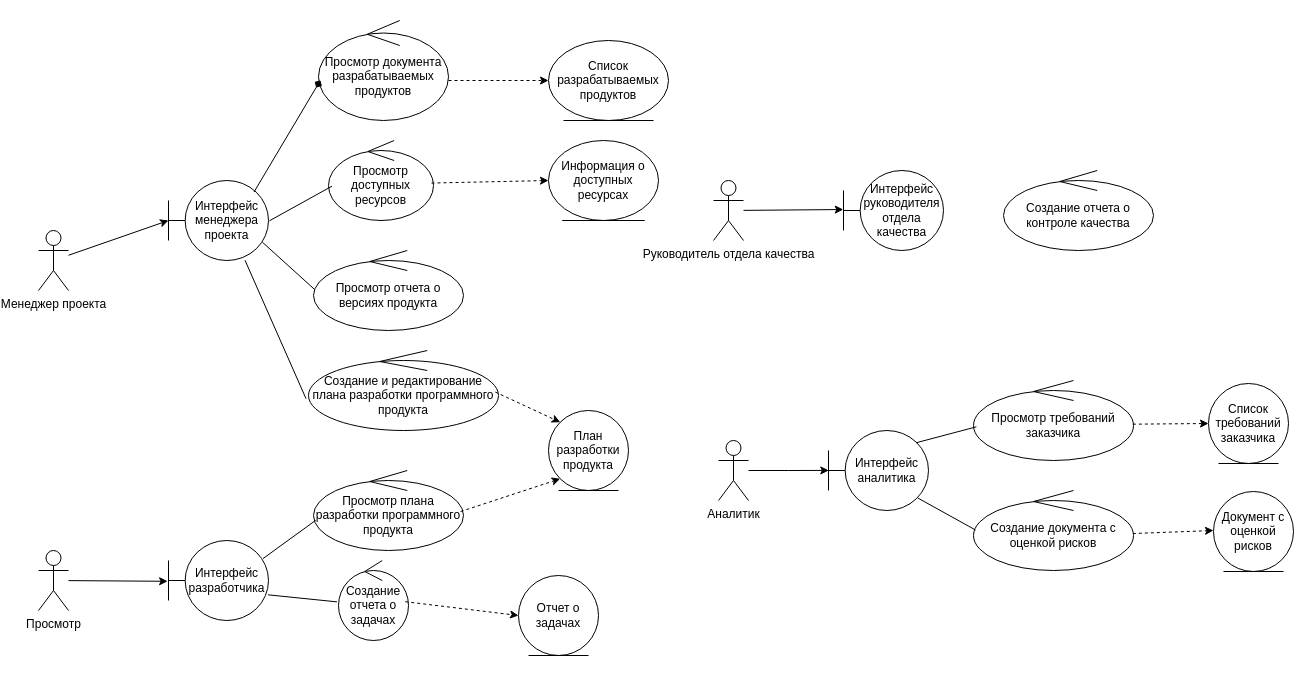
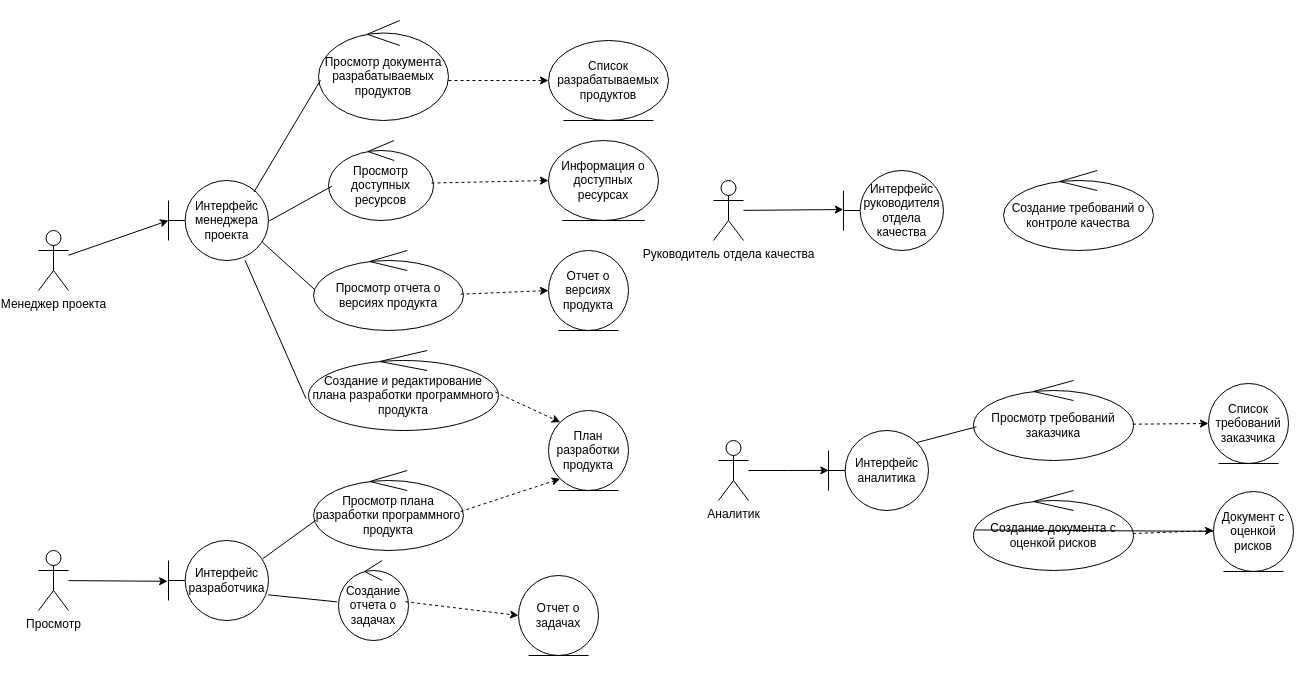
  <mxCell id="0" />
  <mxCell id="1" parent="0" />
  <mxCell id="2" value="Менеджер проекта" style="shape=umlActor;verticalLabelPosition=bottom;verticalAlign=top;html=1;outlineConnect=0;" vertex="1" parent="1"><mxGeometry x="20" y="230" width="30" height="60" as="geometry" /></mxCell>
  <mxCell id="3" value="Просмотр" style="shape=umlActor;verticalLabelPosition=bottom;verticalAlign=top;html=1;outlineConnect=0;" vertex="1" parent="1"><mxGeometry x="20" y="550" width="30" height="60" as="geometry" /></mxCell>
  <mxCell id="4" value="Руководитель отдела качества" style="shape=umlActor;verticalLabelPosition=bottom;verticalAlign=top;html=1;outlineConnect=0;" vertex="1" parent="1"><mxGeometry x="695" y="180" width="30" height="60" as="geometry" /></mxCell>
  <mxCell id="5" value="Интерфейс менеджера проекта" style="shape=umlBoundary;whiteSpace=wrap;html=1;" vertex="1" parent="1"><mxGeometry x="150" y="180" width="100" height="80" as="geometry" /></mxCell>
  <mxCell id="6" value="Интерфейс разработчика" style="shape=umlBoundary;whiteSpace=wrap;html=1;" vertex="1" parent="1"><mxGeometry x="150" y="540" width="100" height="80" as="geometry" /></mxCell>
  <mxCell id="7" value="Интерфейс руководителя отдела качества" style="shape=umlBoundary;whiteSpace=wrap;html=1;" vertex="1" parent="1"><mxGeometry x="825" y="170" width="100" height="80" as="geometry" /></mxCell>
  <mxCell id="8" value="Просмотр документа разрабатываемых продуктов" style="ellipse;shape=umlControl;whiteSpace=wrap;html=1;" vertex="1" parent="1"><mxGeometry x="300" y="20" width="130" height="100" as="geometry" /></mxCell>
- <mxCell id="9" value="" style="endArrow=diamond;html=1;rounded=0;exitX=0.855;exitY=0.144;exitDx=0;exitDy=0;exitPerimeter=0;entryX=0.015;entryY=0.598;entryDx=0;entryDy=0;entryPerimeter=0;" edge="1" parent="1" source="5" target="8"><mxGeometry width="50" height="50" relative="1" as="geometry"><mxPoint x="280" y="270" as="sourcePoint" /><mxPoint x="310" y="150" as="targetPoint" /></mxGeometry></mxCell>
+ <mxCell id="9" value="" style="endArrow=none;html=1;rounded=0;exitX=0.855;exitY=0.144;exitDx=0;exitDy=0;exitPerimeter=0;entryX=0.015;entryY=0.598;entryDx=0;entryDy=0;entryPerimeter=0;" edge="1" parent="1" source="5" target="8"><mxGeometry width="50" height="50" relative="1" as="geometry"><mxPoint x="280" y="270" as="sourcePoint" /><mxPoint x="310" y="150" as="targetPoint" /></mxGeometry></mxCell>
  <mxCell id="10" value="Просмотр доступных ресурсов" style="ellipse;shape=umlControl;whiteSpace=wrap;html=1;" vertex="1" parent="1"><mxGeometry x="310" y="140" width="105" height="80" as="geometry" /></mxCell>
  <mxCell id="11" value="" style="endArrow=none;html=1;rounded=0;entryX=0.033;entryY=0.571;entryDx=0;entryDy=0;entryPerimeter=0;exitX=1.009;exitY=0.504;exitDx=0;exitDy=0;exitPerimeter=0;" edge="1" parent="1" source="5" target="10"><mxGeometry width="50" height="50" relative="1" as="geometry"><mxPoint x="240" as="sourcePoint" y="320" /><mxPoint x="290" y="270" as="targetPoint" /></mxGeometry></mxCell>
  <mxCell id="12" value="Создание и редактирование плана разработки программного продукта" style="ellipse;shape=umlControl;whiteSpace=wrap;html=1;" vertex="1" parent="1"><mxGeometry x="290" y="350" width="190" height="80" as="geometry" /></mxCell>
  <mxCell id="13" value="" style="endArrow=none;html=1;rounded=0;exitX=0.765;exitY=0.997;exitDx=0;exitDy=0;exitPerimeter=0;entryX=-0.013;entryY=0.602;entryDx=0;entryDy=0;entryPerimeter=0;" edge="1" parent="1" source="5" target="12"><mxGeometry width="50" height="50" relative="1" as="geometry"><mxPoint x="240" y="310" as="sourcePoint" /><mxPoint x="290" y="260" as="targetPoint" /></mxGeometry></mxCell>
  <mxCell id="14" value="Просмотр отчета о версиях продукта" style="ellipse;shape=umlControl;whiteSpace=wrap;html=1;" vertex="1" parent="1"><mxGeometry x="295" y="250" width="150" height="80" as="geometry" /></mxCell>
  <mxCell id="15" value="" style="endArrow=none;html=1;rounded=0;exitX=0.939;exitY=0.771;exitDx=0;exitDy=0;exitPerimeter=0;entryX=0.006;entryY=0.485;entryDx=0;entryDy=0;entryPerimeter=0;" edge="1" parent="1" source="5" target="14"><mxGeometry width="50" height="50" relative="1" as="geometry"><mxPoint x="120" y="330" as="sourcePoint" /><mxPoint x="170" y="280" as="targetPoint" /></mxGeometry></mxCell>
  <mxCell id="16" value="Просмотр плана разработки программного продукта" style="ellipse;shape=umlControl;whiteSpace=wrap;html=1;" vertex="1" parent="1"><mxGeometry x="295" y="470" width="150" height="80" as="geometry" /></mxCell>
  <mxCell id="17" value="" style="endArrow=none;html=1;rounded=0;entryX=0.945;entryY=0.226;entryDx=0;entryDy=0;entryPerimeter=0;exitX=0.014;exitY=0.624;exitDx=0;exitDy=0;exitPerimeter=0;" edge="1" parent="1" source="16" target="6"><mxGeometry width="50" height="50" relative="1" as="geometry"><mxPoint x="20" y="490" as="sourcePoint" /><mxPoint x="70" y="440" as="targetPoint" /></mxGeometry></mxCell>
  <mxCell id="18" value="Создание отчета о задачах" style="ellipse;shape=umlControl;whiteSpace=wrap;html=1;" vertex="1" parent="1"><mxGeometry x="320" y="560" width="70" height="80" as="geometry" /></mxCell>
  <mxCell id="19" value="" style="endArrow=none;html=1;rounded=0;entryX=0.995;entryY=0.679;entryDx=0;entryDy=0;entryPerimeter=0;exitX=-0.022;exitY=0.517;exitDx=0;exitDy=0;exitPerimeter=0;" edge="1" parent="1" source="18" target="6"><mxGeometry width="50" height="50" relative="1" as="geometry"><mxPoint x="210" y="770" as="sourcePoint" /><mxPoint x="260" y="720" as="targetPoint" /></mxGeometry></mxCell>
- <mxCell id="20" value="Создание отчета о контроле качества" style="ellipse;shape=umlControl;whiteSpace=wrap;html=1;" vertex="1" parent="1"><mxGeometry x="985" y="170" width="150" height="80" as="geometry" /></mxCell>
+ <mxCell id="20" value="Создание требований о контроле качества" style="ellipse;shape=umlControl;whiteSpace=wrap;html=1;" vertex="1" parent="1"><mxGeometry x="985" y="170" width="150" height="80" as="geometry" /></mxCell>
  <mxCell id="21" value="Список разрабатываемых продуктов" style="ellipse;shape=umlEntity;whiteSpace=wrap;html=1;" vertex="1" parent="1"><mxGeometry x="530" y="40" width="120" height="80" as="geometry" /></mxCell>
  <mxCell id="22" value="Информация о доступных ресурсах" style="ellipse;shape=umlEntity;whiteSpace=wrap;html=1;" vertex="1" parent="1"><mxGeometry x="530" y="140" width="110" height="80" as="geometry" /></mxCell>
+ <mxCell id="23" value="Отчет о версиях продукта" style="ellipse;shape=umlEntity;whiteSpace=wrap;html=1;" vertex="1" parent="1"><mxGeometry x="530" y="250" width="80" height="80" as="geometry" /></mxCell>
  <mxCell id="24" value="Отчет о задачах" style="ellipse;shape=umlEntity;whiteSpace=wrap;html=1;" vertex="1" parent="1"><mxGeometry x="500" y="575" width="80" height="80" as="geometry" /></mxCell>
  <mxCell id="25" value="" style="endArrow=classic;html=1;rounded=0;dashed=1;entryX=0;entryY=0.5;entryDx=0;entryDy=0;" edge="1" parent="1" target="21"><mxGeometry width="50" height="50" relative="1" as="geometry"><mxPoint x="430" y="80" as="sourcePoint" /><mxPoint x="490" y="70" as="targetPoint" /></mxGeometry></mxCell>
  <mxCell id="26" value="" style="endArrow=classic;html=1;rounded=0;dashed=1;entryX=0;entryY=0.5;entryDx=0;entryDy=0;exitX=0.981;exitY=0.532;exitDx=0;exitDy=0;exitPerimeter=0;" edge="1" parent="1" source="10" target="22"><mxGeometry width="50" height="50" relative="1" as="geometry"><mxPoint x="390" y="90" as="sourcePoint" /><mxPoint x="540" y="90" as="targetPoint" /></mxGeometry></mxCell>
+ <mxCell id="27" value="" style="endArrow=classic;html=1;rounded=0;dashed=1;entryX=0;entryY=0.5;entryDx=0;entryDy=0;exitX=0.981;exitY=0.546;exitDx=0;exitDy=0;exitPerimeter=0;" edge="1" parent="1" source="14" target="23"><mxGeometry width="50" height="50" relative="1" as="geometry"><mxPoint x="389" y="193" as="sourcePoint" /><mxPoint x="540" y="190" as="targetPoint" /></mxGeometry></mxCell>
  <mxCell id="28" value="" style="endArrow=classic;html=1;rounded=0;dashed=1;exitX=0.983;exitY=0.519;exitDx=0;exitDy=0;exitPerimeter=0;entryX=0;entryY=0;entryDx=0;entryDy=0;" edge="1" parent="1" source="12" target="34"><mxGeometry width="50" height="50" relative="1" as="geometry"><mxPoint x="389" y="304" as="sourcePoint" /><mxPoint x="530" y="390" as="targetPoint" /></mxGeometry></mxCell>
  <mxCell id="29" value="" style="endArrow=classic;html=1;rounded=0;dashed=1;entryX=0;entryY=1;entryDx=0;entryDy=0;exitX=0.981;exitY=0.513;exitDx=0;exitDy=0;exitPerimeter=0;" edge="1" parent="1" source="16" target="34"><mxGeometry width="50" height="50" relative="1" as="geometry"><mxPoint x="428" y="402" as="sourcePoint" /><mxPoint x="541.716" y="418.284" as="targetPoint" /></mxGeometry></mxCell>
  <mxCell id="30" value="" style="endArrow=classic;html=1;rounded=0;dashed=1;exitX=0.954;exitY=0.515;exitDx=0;exitDy=0;exitPerimeter=0;entryX=0;entryY=0.5;entryDx=0;entryDy=0;" edge="1" parent="1" source="18" target="24"><mxGeometry width="50" height="50" relative="1" as="geometry"><mxPoint x="430" y="680" as="sourcePoint" /><mxPoint x="480" y="630" as="targetPoint" /></mxGeometry></mxCell>
  <mxCell id="31" value="" style="endArrow=classic;html=1;rounded=0;" edge="1" parent="1" source="2"><mxGeometry width="50" height="50" relative="1" as="geometry"><mxPoint x="-20" y="400" as="sourcePoint" /><mxPoint x="150" y="220" as="targetPoint" /></mxGeometry></mxCell>
  <mxCell id="32" value="" style="endArrow=classic;html=1;rounded=0;entryX=-0.009;entryY=0.51;entryDx=0;entryDy=0;entryPerimeter=0;" edge="1" parent="1" source="3" target="6"><mxGeometry width="50" height="50" relative="1" as="geometry"><mxPoint x="20" y="720" as="sourcePoint" /><mxPoint x="70" y="670" as="targetPoint" /></mxGeometry></mxCell>
  <mxCell id="33" value="" style="endArrow=classic;html=1;rounded=0;entryX=-0.002;entryY=0.488;entryDx=0;entryDy=0;entryPerimeter=0;" edge="1" parent="1" source="4" target="7"><mxGeometry width="50" height="50" relative="1" as="geometry"><mxPoint x="805" y="380" as="sourcePoint" /><mxPoint x="855" y="330" as="targetPoint" /></mxGeometry></mxCell>
  <mxCell id="34" value="План разработки продукта" style="ellipse;shape=umlEntity;whiteSpace=wrap;html=1;" vertex="1" parent="1"><mxGeometry x="530" y="410" width="80" height="80" as="geometry" /></mxCell>
  <mxCell id="35" value="Аналитик" style="shape=umlActor;verticalLabelPosition=bottom;verticalAlign=top;html=1;outlineConnect=0;" vertex="1" parent="1"><mxGeometry x="700" y="440" width="30" height="60" as="geometry" /></mxCell>
  <mxCell id="36" value="Интерфейс аналитика" style="shape=umlBoundary;whiteSpace=wrap;html=1;" vertex="1" parent="1"><mxGeometry x="810" y="430" width="100" height="80" as="geometry" /></mxCell>
  <mxCell id="37" value="Просмотр требований заказчика" style="ellipse;shape=umlControl;whiteSpace=wrap;html=1;" vertex="1" parent="1"><mxGeometry x="955" y="380" width="160" height="80" as="geometry" /></mxCell>
  <mxCell id="38" value="Создание документа с оценкой рисков" style="ellipse;shape=umlControl;whiteSpace=wrap;html=1;" vertex="1" parent="1"><mxGeometry x="955" y="490" width="160" height="80" as="geometry" /></mxCell>
  <mxCell id="39" value="Список требований заказчика" style="ellipse;shape=umlEntity;whiteSpace=wrap;html=1;" vertex="1" parent="1"><mxGeometry x="1190" y="383" width="80" height="80" as="geometry" /></mxCell>
  <mxCell id="40" value="Документ с оценкой рисков" style="ellipse;shape=umlEntity;whiteSpace=wrap;html=1;" vertex="1" parent="1"><mxGeometry x="1195" y="491" width="80" height="80" as="geometry" /></mxCell>
  <mxCell id="41" style="edgeStyle=orthogonalEdgeStyle;rounded=0;orthogonalLoop=1;jettySize=auto;html=1;entryX=0.003;entryY=0.499;entryDx=0;entryDy=0;entryPerimeter=0;" edge="1" parent="1" source="35" target="36"><mxGeometry relative="1" as="geometry" /></mxCell>
  <mxCell id="42" value="" style="endArrow=none;html=1;rounded=0;entryX=0.874;entryY=0.154;entryDx=0;entryDy=0;entryPerimeter=0;exitX=0.018;exitY=0.579;exitDx=0;exitDy=0;exitPerimeter=0;" edge="1" parent="1" source="37" target="36"><mxGeometry width="50" height="50" relative="1" as="geometry"><mxPoint x="700" y="700" as="sourcePoint" /><mxPoint x="750" y="650" as="targetPoint" /></mxGeometry></mxCell>
- <mxCell id="43" value="" style="endArrow=none;html=1;rounded=0;entryX=0.892;entryY=0.843;entryDx=0;entryDy=0;entryPerimeter=0;exitX=0.012;exitY=0.493;exitDx=0;exitDy=0;exitPerimeter=0;" edge="1" parent="1" source="38" target="36"><mxGeometry width="50" height="50" relative="1" as="geometry"><mxPoint x="670" y="680" as="sourcePoint" /><mxPoint x="720" y="630" as="targetPoint" /></mxGeometry></mxCell>
+ <mxCell id="43" value="" style="endArrow=none;html=1;rounded=0;exitX=0.012;exitY=0.493;exitDx=0;exitDy=0;exitPerimeter=0;" edge="1" parent="1" source="38" target="40"><mxGeometry width="50" height="50" relative="1" as="geometry"><mxPoint x="670" y="680" as="sourcePoint" /><mxPoint x="720" y="630" as="targetPoint" /></mxGeometry></mxCell>
  <mxCell id="44" value="" style="endArrow=classic;html=1;rounded=0;dashed=1;exitX=0.996;exitY=0.546;exitDx=0;exitDy=0;exitPerimeter=0;entryX=0;entryY=0.5;entryDx=0;entryDy=0;" edge="1" parent="1" source="37" target="39"><mxGeometry width="50" height="50" relative="1" as="geometry"><mxPoint x="1190" y="361" as="sourcePoint" /><mxPoint x="1343" y="360" as="targetPoint" /></mxGeometry></mxCell>
  <mxCell id="45" value="" style="endArrow=classic;html=1;rounded=0;dashed=1;exitX=0.996;exitY=0.538;exitDx=0;exitDy=0;exitPerimeter=0;entryX=0;entryY=0.5;entryDx=0;entryDy=0;" edge="1" parent="1"><mxGeometry width="50" height="50" relative="1" as="geometry"><mxPoint x="1114.36" y="533.04" as="sourcePoint" /><mxPoint x="1195" y="530" as="targetPoint" /></mxGeometry></mxCell>
